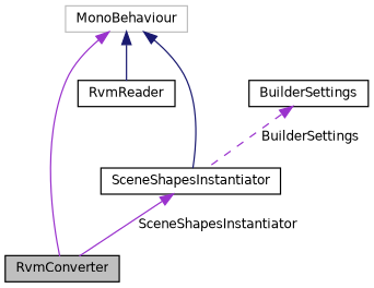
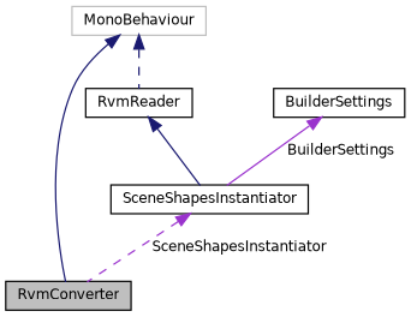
  digraph {
    node [color=black fillcolor=white fontname=Helvetica fontsize=10 shape=record style=filled]
    edge [color=midnightblue dir=back fontname=Helvetica fontsize=10 labelfontname=Helvetica labelfontsize=10 style=solid]
    n1 [fillcolor=grey75 fontcolor=black height=0.2 label=RvmConverter width=0.4]
    n2 [color=grey75 height=0.2 label=MonoBehaviour width=0.4]
    n3 [height=0.2 label=RvmReader width=0.4]
    n4 [height=0.2 label=SceneShapesInstantiator width=0.4]
    n5 [height=0.2 label=BuilderSettings width=0.4]
-   n2 -> n1 [color=darkorchid3]
-   n2 -> n3
-   n2 -> n4
-   n4 -> n1 [color=darkorchid3 label=" SceneShapesInstantiator"]
-   n5 -> n4 [color=darkorchid3 label=" BuilderSettings" style=dashed]
+   n2 -> n1
+   n2 -> n3 [style=dashed]
+   n3 -> n4
+   n4 -> n1 [color=darkorchid3 label=" SceneShapesInstantiator" style=dashed]
+   n5 -> n4 [color=darkorchid3 label=" BuilderSettings"]
  }
